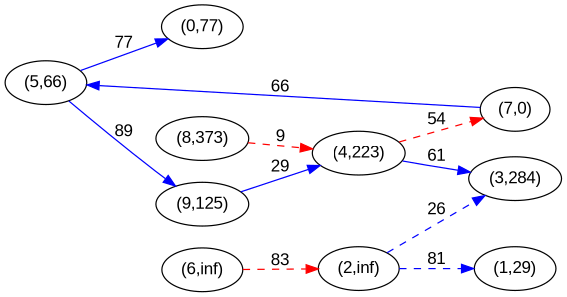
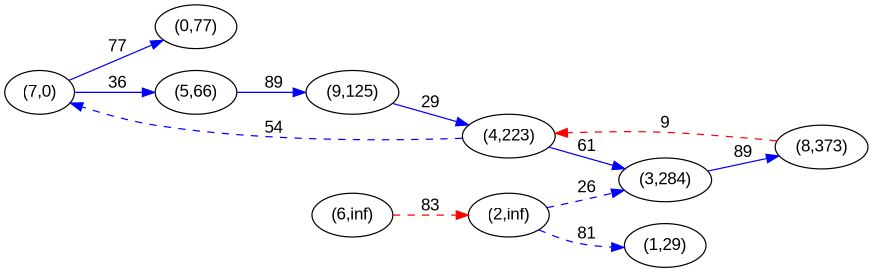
  digraph {
    fontname="Liberation Sans"
    rankdir=LR
    ranksep=equally
    node [fontname="Liberation Sans"]
    edge [color=blue fontname="Liberation Sans"]
    "(0,77)"
    "(1,29)"
    "(7,0)"
    "(2,inf)"
    "(3,284)"
    "(8,373)"
    "(4,223)"
    "(5,66)"
    "(9,125)"
    "(6,inf)"
    subgraph sub_1 {
      rank=same
      "(0,77)"
    }
    subgraph sub_2 {
      rank=same
      "(1,29)"
    }
    subgraph sub_3 {
      rank=same
      "(7,0)"
    }
    subgraph sub_4 {
      rank=same
      "(2,inf)"
    }
    subgraph sub_5 {
      rank=same
      "(3,284)"
    }
    subgraph sub_6 {
      rank=same
      "(8,373)"
    }
    subgraph sub_7 {
      rank=same
      "(4,223)"
    }
    subgraph sub_8 {
      rank=same
      "(5,66)"
    }
    subgraph sub_9 {
      rank=same
      "(9,125)"
    }
    subgraph sub_10 {
      rank=same
    }
    subgraph sub_11 {
      rank=same
      "(6,inf)"
    }
    subgraph sub_12 {
      rank=same
    }
-   "(5,66)" -> "(0,77)" [label=77]
-   "(7,0)" -> "(5,66)" [label=66]
+   "(7,0)" -> "(0,77)" [label=77]
+   "(7,0)" -> "(5,66)" [label=36]
    "(2,inf)" -> "(1,29)" [label=81 style=dashed]
    "(2,inf)" -> "(3,284)" [label=26 style=dashed]
+   "(3,284)" -> "(8,373)" [label=89]
    "(8,373)" -> "(4,223)" [color=red label=9 style=dashed]
-   "(4,223)" -> "(7,0)" [color=red label=54 style=dashed]
+   "(4,223)" -> "(7,0)" [label=54 style=dashed]
    "(4,223)" -> "(3,284)" [label=61]
    "(5,66)" -> "(9,125)" [label=89]
    "(9,125)" -> "(4,223)" [label=29]
    "(6,inf)" -> "(2,inf)" [color=red label=83 style=dashed]
  }
